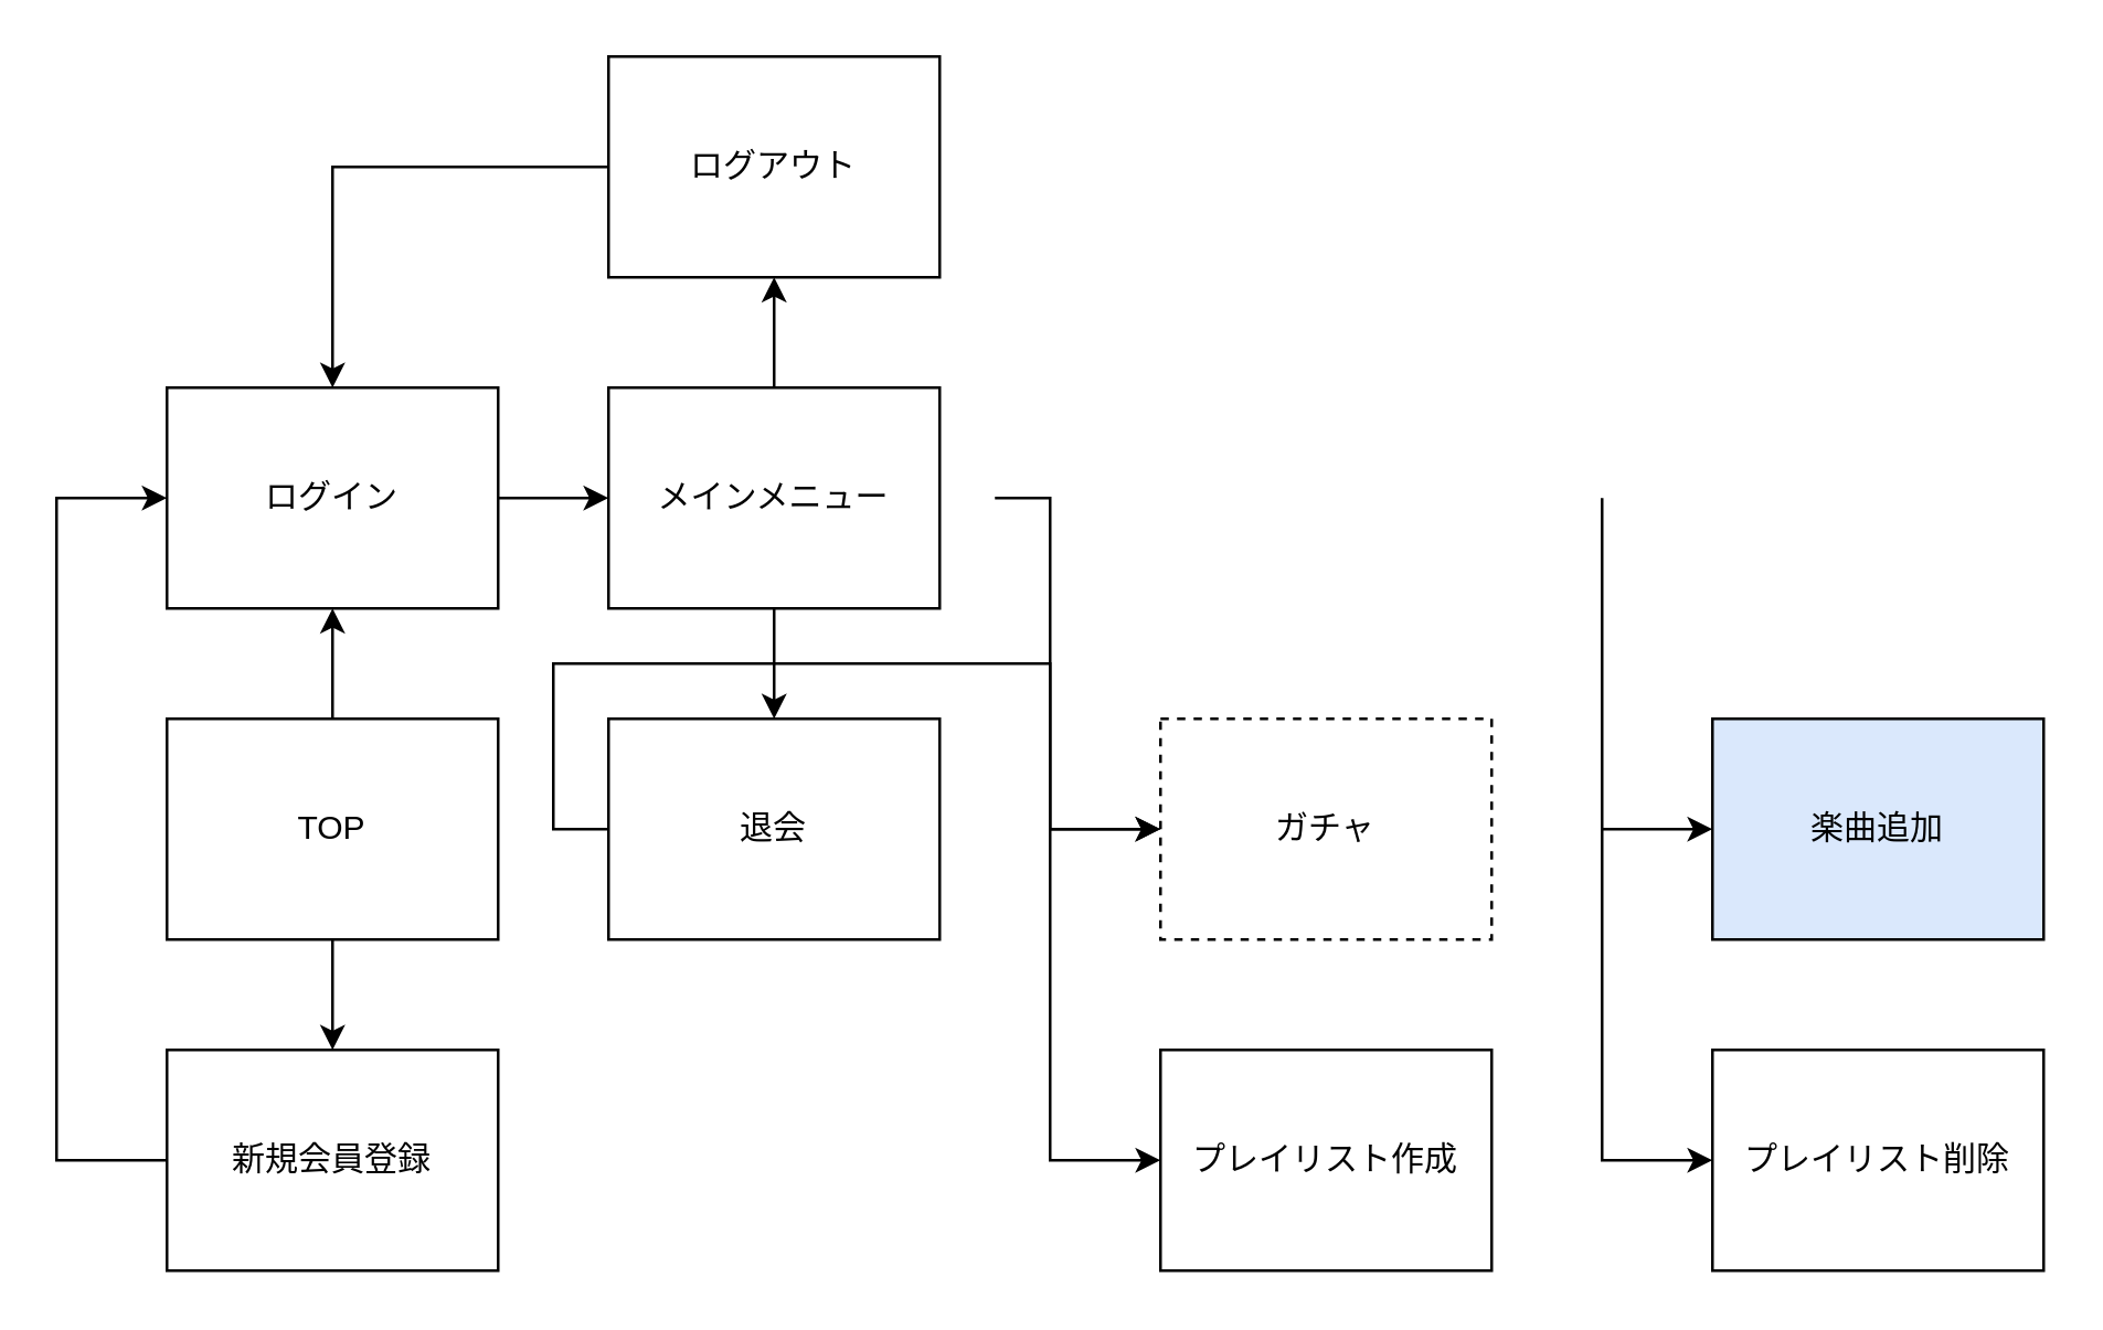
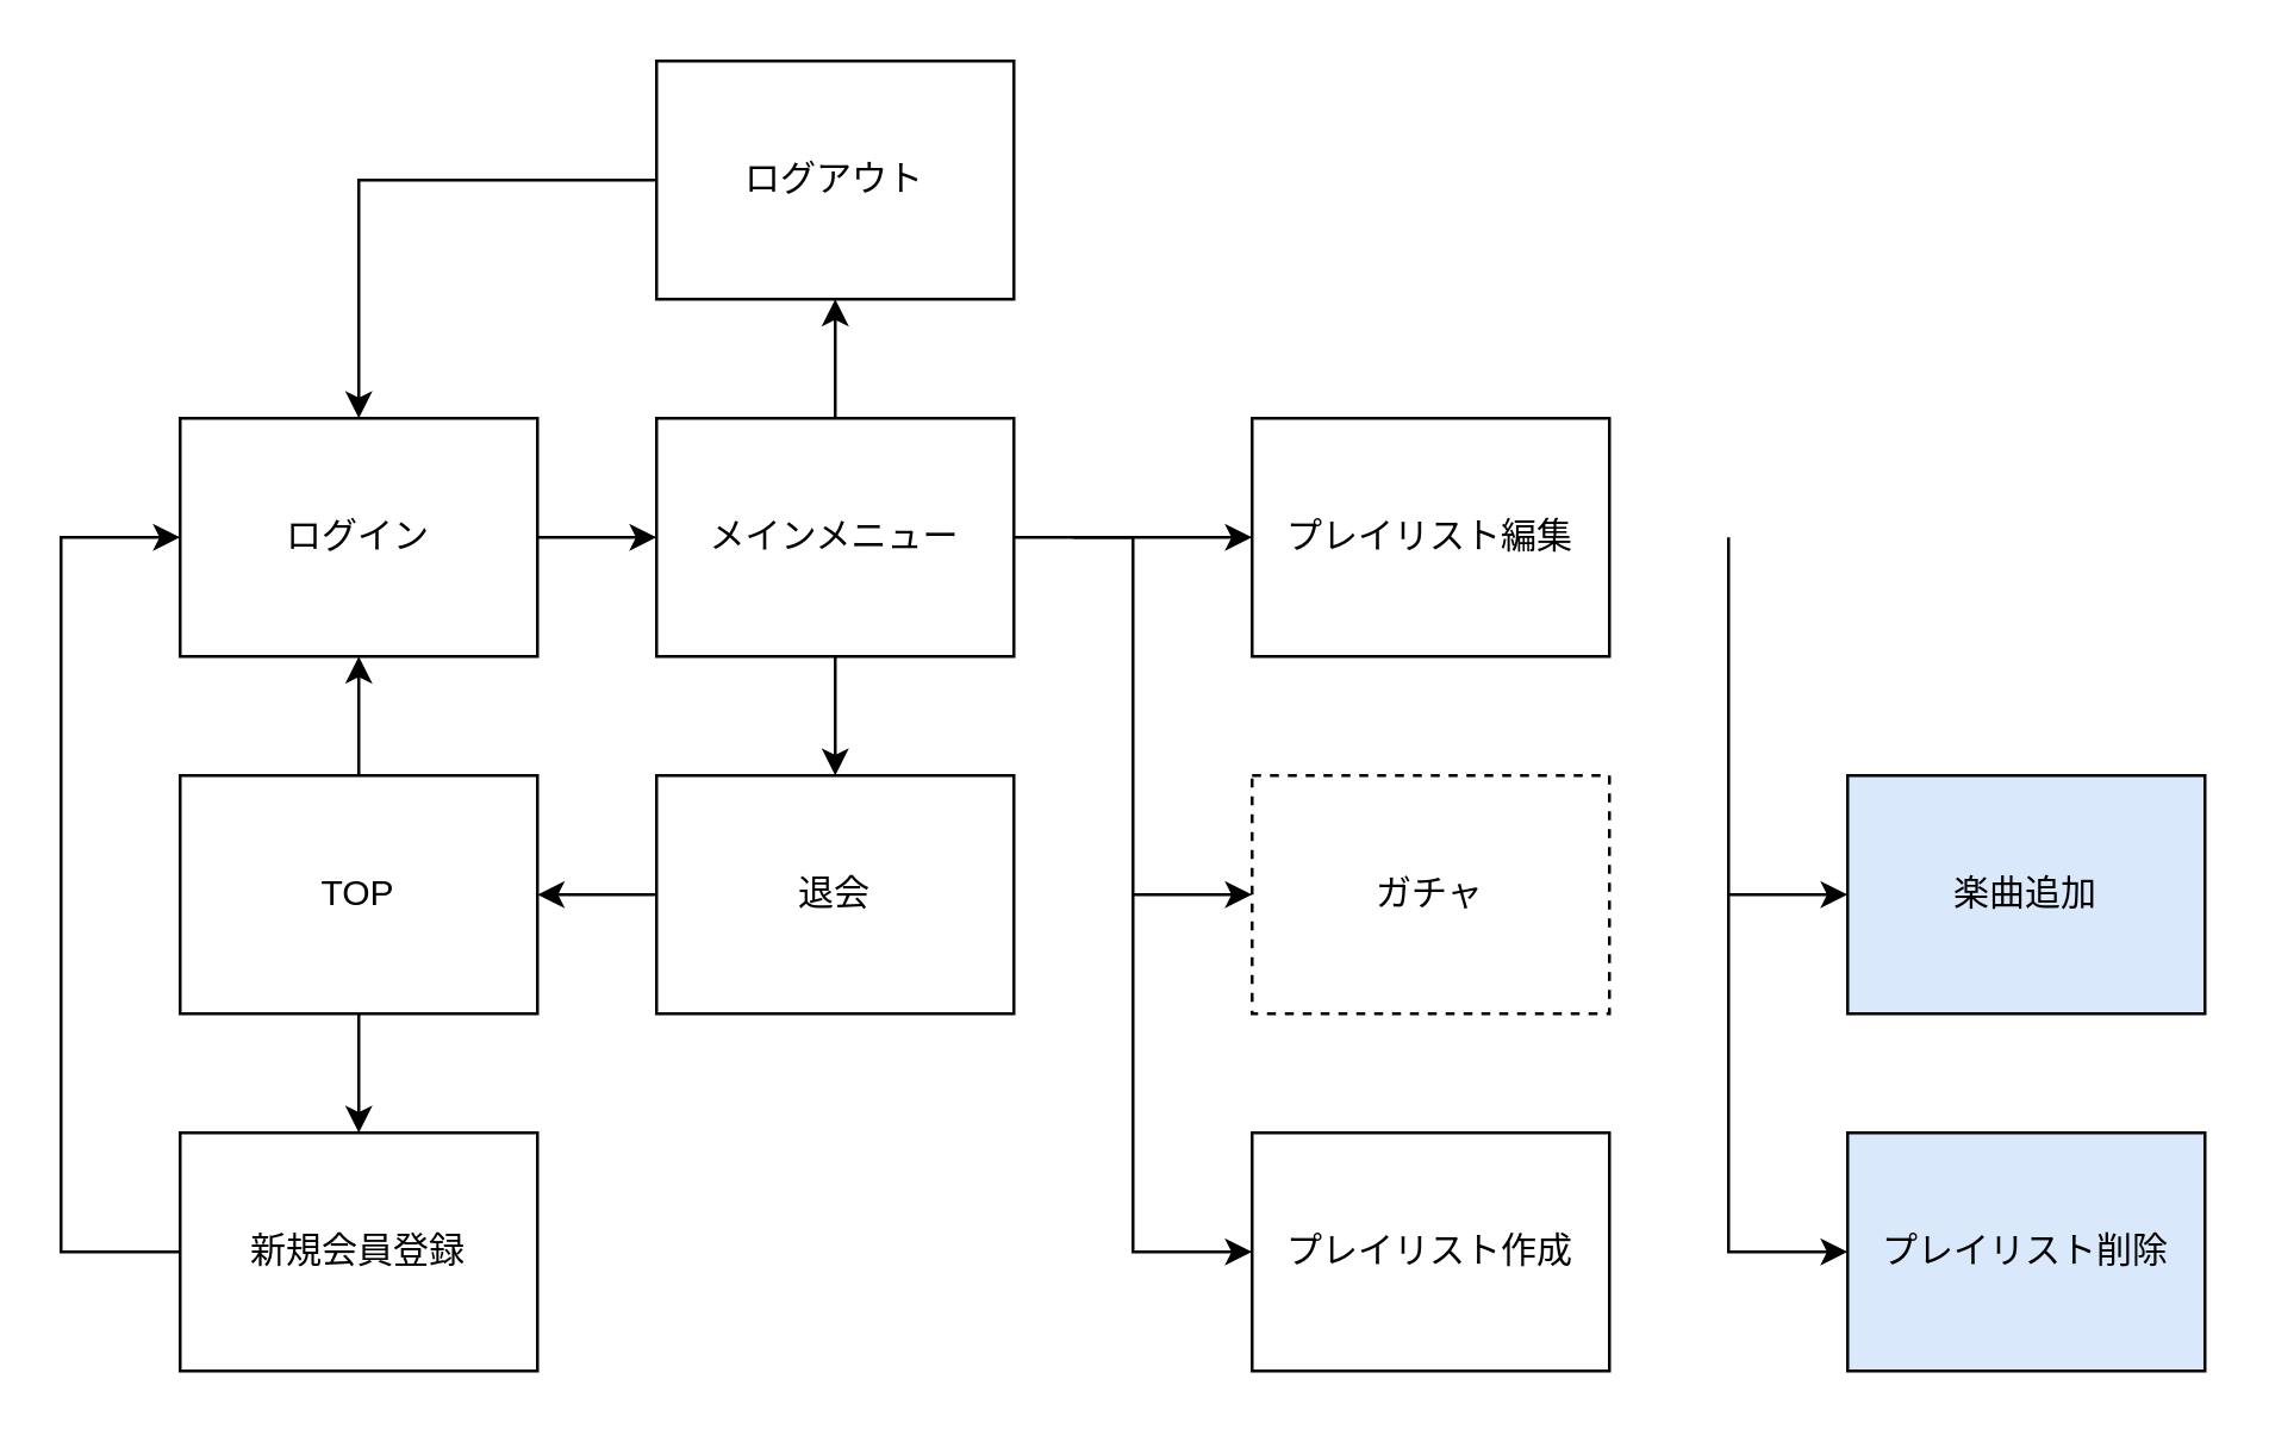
  <mxCell id="0" />
  <mxCell id="1" parent="0" />
  <mxCell id="2" value="TOP" style="rounded=0;whiteSpace=wrap;html=1;" parent="1" vertex="1"><mxGeometry x="60" y="260" width="120" height="80" as="geometry" /></mxCell>
  <mxCell id="3" value="" style="endArrow=classic;html=1;rounded=0;exitX=1;exitY=0.5;exitDx=0;exitDy=0;entryX=0.5;entryY=1;entryDx=0;entryDy=0;" parent="1" target="5" edge="1"><mxGeometry width="50" height="50" relative="1" as="geometry"><mxPoint x="120" y="260" as="sourcePoint" /><mxPoint x="0" y="140" as="targetPoint" /></mxGeometry></mxCell>
  <mxCell id="4" style="edgeStyle=orthogonalEdgeStyle;rounded=0;orthogonalLoop=1;jettySize=auto;html=1;exitX=1;exitY=0.5;exitDx=0;exitDy=0;" parent="1" source="5" edge="1"><mxGeometry relative="1" as="geometry"><mxPoint x="220" y="180" as="targetPoint" /></mxGeometry></mxCell>
  <mxCell id="5" value="ログイン" style="rounded=0;whiteSpace=wrap;html=1;" parent="1" vertex="1"><mxGeometry x="60" y="140" width="120" height="80" as="geometry" /></mxCell>
  <mxCell id="6" style="edgeStyle=orthogonalEdgeStyle;rounded=0;orthogonalLoop=1;jettySize=auto;html=1;exitX=0;exitY=0.5;exitDx=0;exitDy=0;entryX=0;entryY=0.5;entryDx=0;entryDy=0;" parent="1" source="7" target="5" edge="1"><mxGeometry relative="1" as="geometry"><mxPoint x="120" y="230" as="targetPoint" /><mxPoint x="190" y="540" as="sourcePoint" /><Array as="points"><mxPoint x="20" y="420" /><mxPoint x="20" y="180" /></Array></mxGeometry></mxCell>
  <mxCell id="7" value="新規会員登録" style="rounded=0;whiteSpace=wrap;html=1;" parent="1" vertex="1"><mxGeometry x="60" y="380" width="120" height="80" as="geometry" /></mxCell>
  <mxCell id="8" value="" style="endArrow=classic;html=1;rounded=0;entryX=0.5;entryY=0;entryDx=0;entryDy=0;exitX=0.5;exitY=1;exitDx=0;exitDy=0;" parent="1" source="2" target="7" edge="1"><mxGeometry width="50" height="50" relative="1" as="geometry"><mxPoint x="5" y="210" as="sourcePoint" /><mxPoint x="-30" y="260" as="targetPoint" /></mxGeometry></mxCell>
+ <mxCell id="9" style="edgeStyle=orthogonalEdgeStyle;rounded=0;orthogonalLoop=1;jettySize=auto;html=1;exitX=1;exitY=0.5;exitDx=0;exitDy=0;entryX=0;entryY=0.5;entryDx=0;entryDy=0;" parent="1" source="12" target="13" edge="1"><mxGeometry relative="1" as="geometry"><mxPoint x="380" y="180" as="targetPoint" /><Array as="points" /></mxGeometry></mxCell>
  <mxCell id="10" style="edgeStyle=orthogonalEdgeStyle;rounded=0;orthogonalLoop=1;jettySize=auto;html=1;exitX=0.5;exitY=0;exitDx=0;exitDy=0;entryX=0.5;entryY=1;entryDx=0;entryDy=0;" parent="1" source="12" target="19" edge="1"><mxGeometry relative="1" as="geometry" /></mxCell>
  <mxCell id="11" style="edgeStyle=orthogonalEdgeStyle;rounded=0;orthogonalLoop=1;jettySize=auto;html=1;exitX=0.5;exitY=1;exitDx=0;exitDy=0;entryX=0.5;entryY=0;entryDx=0;entryDy=0;" parent="1" source="12" target="21" edge="1"><mxGeometry relative="1" as="geometry" /></mxCell>
  <mxCell id="12" value="メインメニュー" style="rounded=0;whiteSpace=wrap;html=1;" parent="1" vertex="1"><mxGeometry x="220" y="140" width="120" height="80" as="geometry" /></mxCell>
+ <mxCell id="13" value="プレイリスト編集" style="rounded=0;whiteSpace=wrap;html=1;" parent="1" vertex="1"><mxGeometry x="420" y="140" width="120" height="80" as="geometry" /></mxCell>
  <mxCell id="14" style="edgeStyle=orthogonalEdgeStyle;rounded=0;orthogonalLoop=1;jettySize=auto;html=1;exitX=0;exitY=0.5;exitDx=0;exitDy=0;entryX=0;entryY=0.5;entryDx=0;entryDy=0;" parent="1" target="15" edge="1"><mxGeometry relative="1" as="geometry"><mxPoint x="360" y="180" as="sourcePoint" /><Array as="points"><mxPoint x="380" y="180" /><mxPoint x="380" y="300" /></Array></mxGeometry></mxCell>
  <mxCell id="15" value="ガチャ" style="rounded=0;whiteSpace=wrap;html=1;dashed=1;" parent="1" vertex="1"><mxGeometry x="420" y="260" width="120" height="80" as="geometry" /></mxCell>
  <mxCell id="16" style="edgeStyle=orthogonalEdgeStyle;rounded=0;orthogonalLoop=1;jettySize=auto;html=1;" parent="1" edge="1"><mxGeometry relative="1" as="geometry"><mxPoint x="420" y="420" as="targetPoint" /><mxPoint x="380" y="300" as="sourcePoint" /><Array as="points"><mxPoint x="380" y="300" /><mxPoint x="380" y="420" /></Array></mxGeometry></mxCell>
  <mxCell id="17" value="プレイリスト作成" style="rounded=0;whiteSpace=wrap;html=1;" parent="1" vertex="1"><mxGeometry x="420" y="380" width="120" height="80" as="geometry" /></mxCell>
  <mxCell id="18" style="edgeStyle=orthogonalEdgeStyle;rounded=0;orthogonalLoop=1;jettySize=auto;html=1;exitX=0;exitY=0.5;exitDx=0;exitDy=0;entryX=0.5;entryY=0;entryDx=0;entryDy=0;" parent="1" source="19" target="5" edge="1"><mxGeometry relative="1" as="geometry" /></mxCell>
  <mxCell id="19" value="ログアウト" style="rounded=0;whiteSpace=wrap;html=1;" parent="1" vertex="1"><mxGeometry x="220" y="20" width="120" height="80" as="geometry" /></mxCell>
- <mxCell id="20" style="edgeStyle=orthogonalEdgeStyle;rounded=0;orthogonalLoop=1;jettySize=auto;html=1;exitX=0;exitY=0.5;exitDx=0;exitDy=0;" parent="1" source="21" target="15" edge="1"><mxGeometry relative="1" as="geometry" /></mxCell>
+ <mxCell id="20" style="edgeStyle=orthogonalEdgeStyle;rounded=0;orthogonalLoop=1;jettySize=auto;html=1;exitX=0;exitY=0.5;exitDx=0;exitDy=0;entryX=1;entryY=0.5;entryDx=0;entryDy=0;" parent="1" source="21" target="2" edge="1"><mxGeometry relative="1" as="geometry" /></mxCell>
  <mxCell id="21" value="退会" style="rounded=0;whiteSpace=wrap;html=1;" parent="1" vertex="1"><mxGeometry x="220" y="260" width="120" height="80" as="geometry" /></mxCell>
  <mxCell id="22" style="edgeStyle=orthogonalEdgeStyle;rounded=0;orthogonalLoop=1;jettySize=auto;html=1;" parent="1" target="23" edge="1"><mxGeometry relative="1" as="geometry"><mxPoint x="580" y="180" as="sourcePoint" /><Array as="points"><mxPoint x="580" y="300" /></Array></mxGeometry></mxCell>
  <mxCell id="23" value="楽曲追加" style="rounded=0;whiteSpace=wrap;html=1;fillColor=#dae8fc;" parent="1" vertex="1"><mxGeometry x="620" y="260" width="120" height="80" as="geometry" /></mxCell>
  <mxCell id="24" style="edgeStyle=orthogonalEdgeStyle;rounded=0;orthogonalLoop=1;jettySize=auto;html=1;" parent="1" target="25" edge="1"><mxGeometry relative="1" as="geometry"><mxPoint x="580" y="300" as="sourcePoint" /><Array as="points"><mxPoint x="580" y="420" /></Array></mxGeometry></mxCell>
- <mxCell id="25" value="プレイリスト削除" style="rounded=0;whiteSpace=wrap;html=1;" parent="1" vertex="1"><mxGeometry x="620" y="380" width="120" height="80" as="geometry" /></mxCell>
+ <mxCell id="25" value="プレイリスト削除" style="rounded=0;whiteSpace=wrap;html=1;fillColor=#dae8fc;" parent="1" vertex="1"><mxGeometry x="620" y="380" width="120" height="80" as="geometry" /></mxCell>
